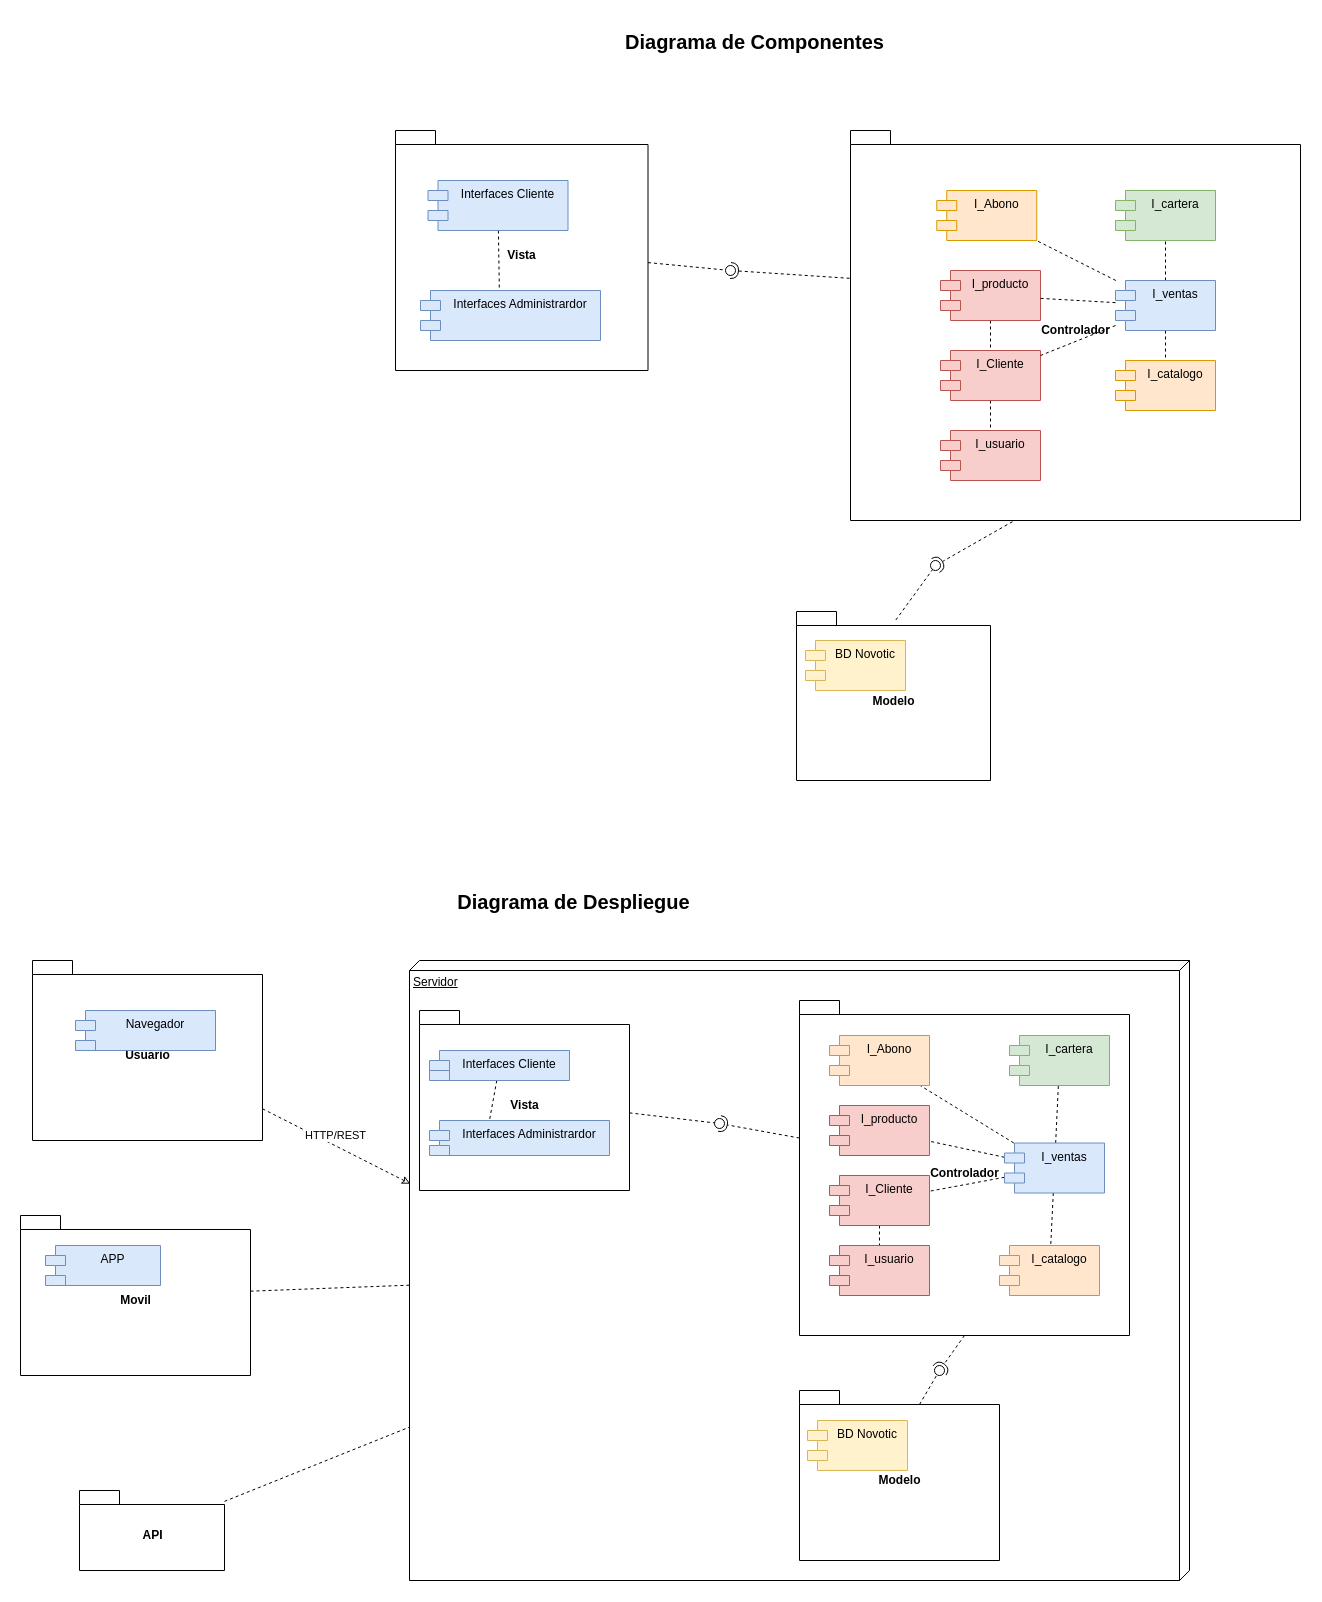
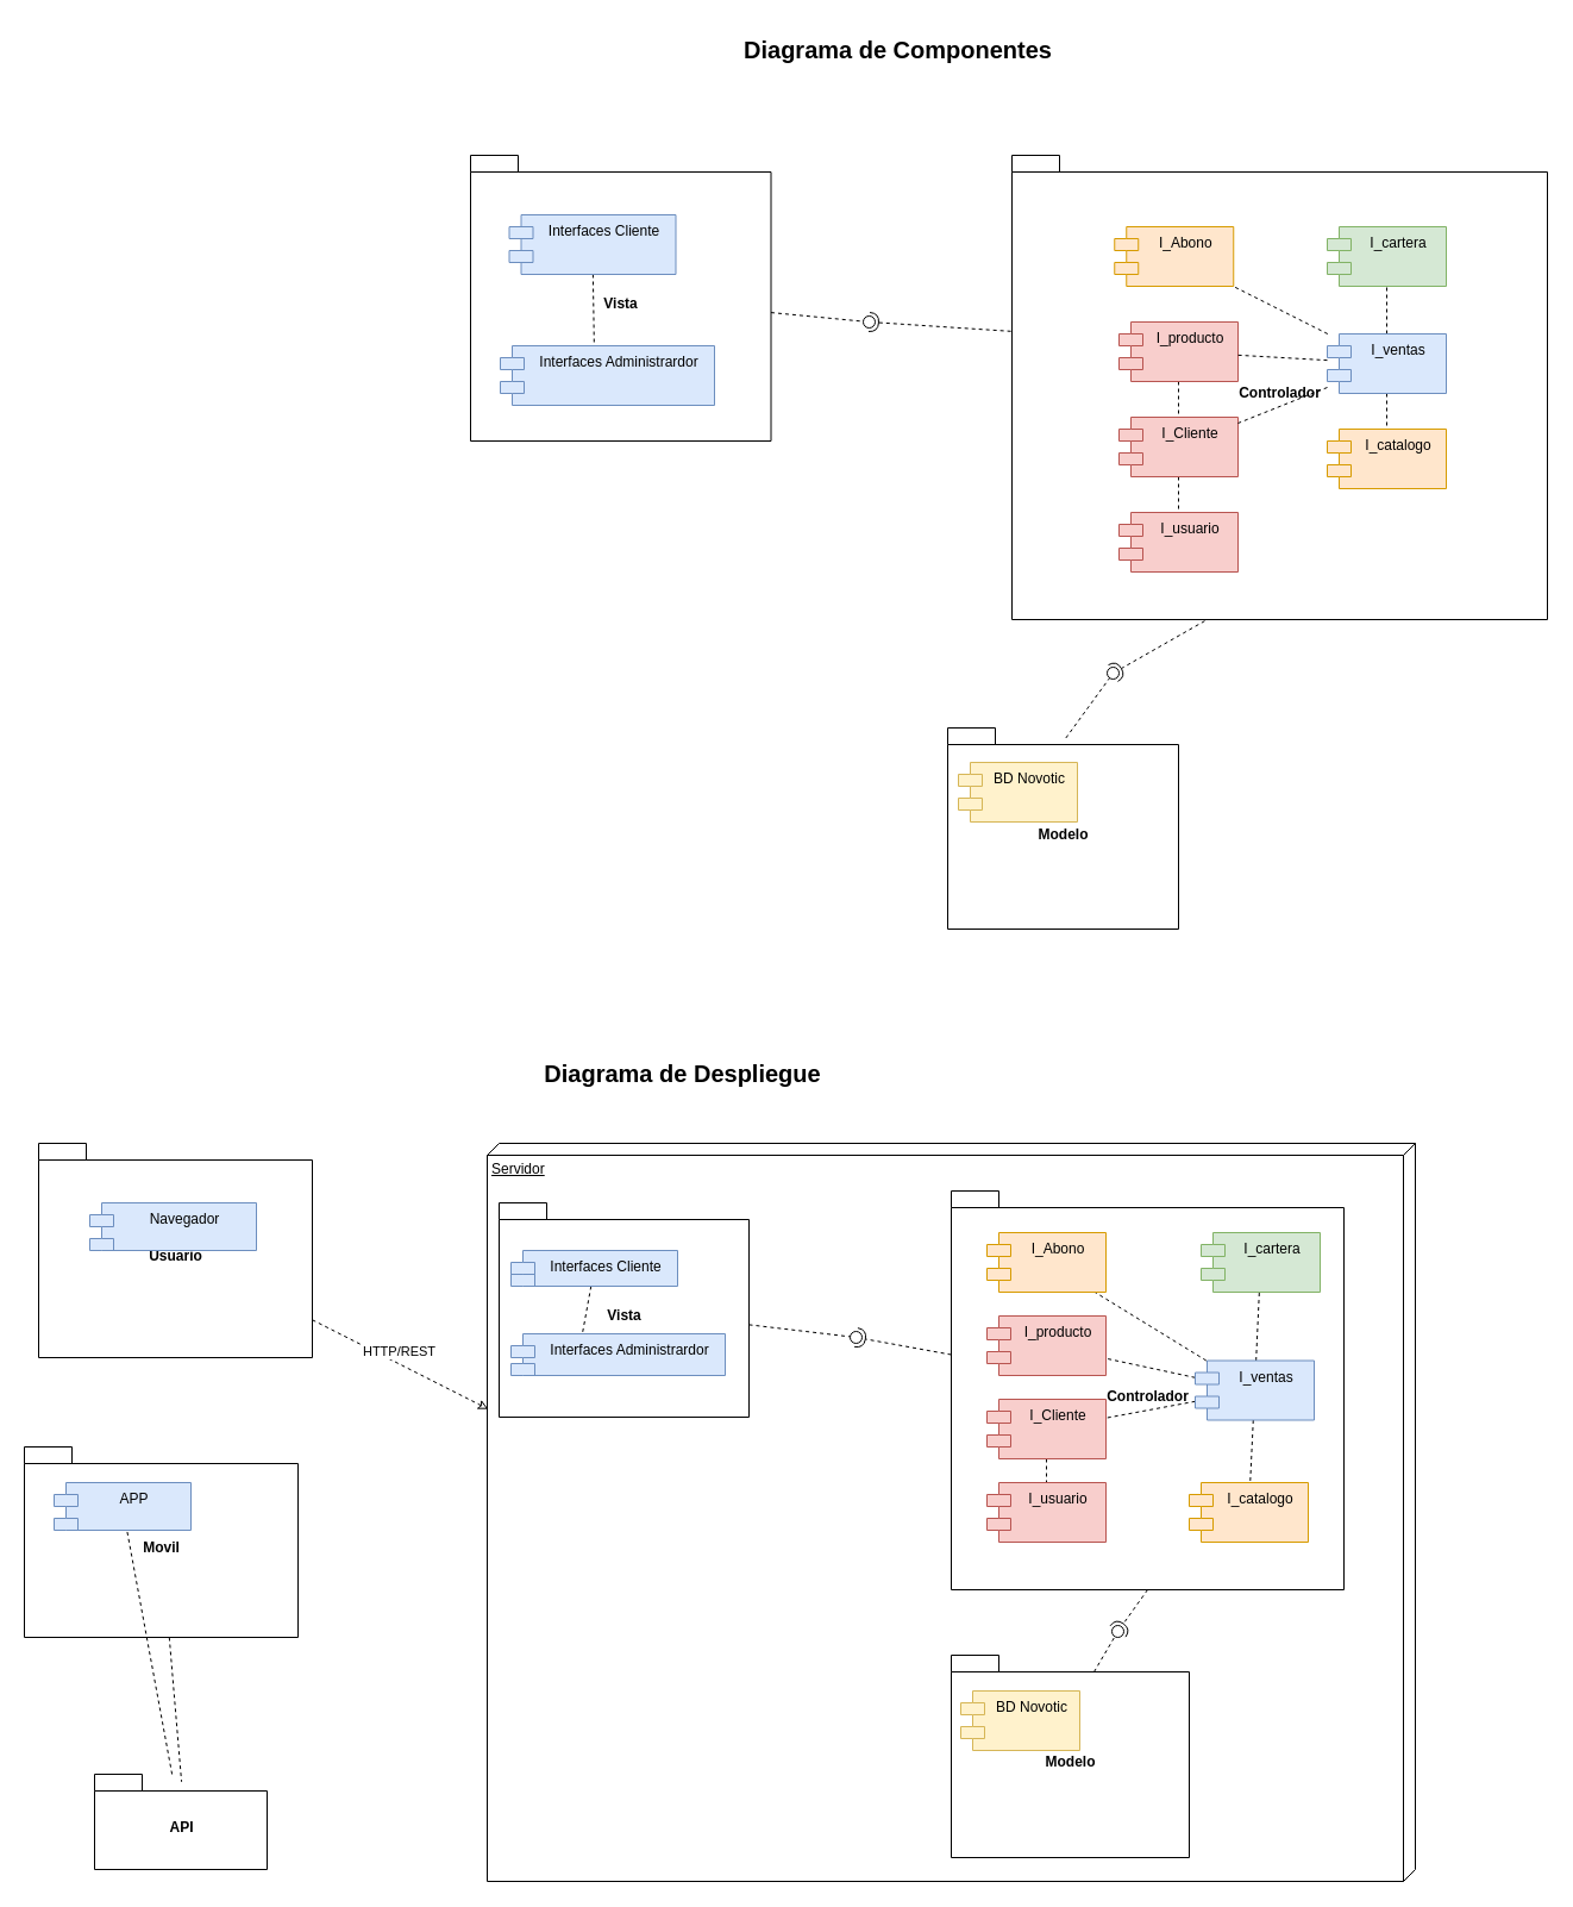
  <mxCell id="0" />
  <mxCell id="1" parent="0" />
  <mxCell id="2" value="Vista" style="shape=folder;fontStyle=1;spacingTop=10;tabWidth=40;tabHeight=14;tabPosition=left;html=1;" vertex="1" parent="1"><mxGeometry x="395" y="130" width="252.5" height="240" as="geometry" /></mxCell>
  <mxCell id="3" value="Controlador" style="shape=folder;fontStyle=1;spacingTop=10;tabWidth=40;tabHeight=14;tabPosition=left;html=1;" vertex="1" parent="1"><mxGeometry x="850" y="130" width="450" height="390" as="geometry" /></mxCell>
  <mxCell id="4" value="Modelo" style="shape=folder;fontStyle=1;spacingTop=10;tabWidth=40;tabHeight=14;tabPosition=left;html=1;" vertex="1" parent="1"><mxGeometry x="796" y="611" width="194" height="169" as="geometry" /></mxCell>
  <mxCell id="5" style="rounded=0;orthogonalLoop=1;jettySize=auto;html=1;dashed=1;endArrow=none;endFill=0;entryX=0.438;entryY=-0.016;entryDx=0;entryDy=0;entryPerimeter=0;" edge="1" parent="1" source="6" target="7"><mxGeometry relative="1" as="geometry" /></mxCell>
  <mxCell id="6" value="Interfaces Cliente&#10;" style="shape=module;align=left;spacingLeft=20;align=center;verticalAlign=top;fillColor=#dae8fc;strokeColor=#6c8ebf;" vertex="1" parent="1"><mxGeometry x="427.5" y="180" width="140" height="50" as="geometry" /></mxCell>
  <mxCell id="7" value="Interfaces Administrardor" style="shape=module;align=left;spacingLeft=20;align=center;verticalAlign=top;fillColor=#dae8fc;strokeColor=#6c8ebf;" vertex="1" parent="1"><mxGeometry x="420" y="290" width="180" height="50" as="geometry" /></mxCell>
  <mxCell id="8" value="I_catalogo" style="shape=module;align=left;spacingLeft=20;align=center;verticalAlign=top;fillColor=#ffe6cc;strokeColor=#d79b00;" vertex="1" parent="1"><mxGeometry x="1115" y="360" width="100" height="50" as="geometry" /></mxCell>
  <mxCell id="9" style="edgeStyle=none;rounded=0;orthogonalLoop=1;jettySize=auto;html=1;dashed=1;endArrow=none;endFill=0;" edge="1" parent="1" source="10" target="12"><mxGeometry relative="1" as="geometry" /></mxCell>
  <mxCell id="10" value="I_producto" style="shape=module;align=left;spacingLeft=20;align=center;verticalAlign=top;fillColor=#f8cecc;strokeColor=#b85450;" vertex="1" parent="1"><mxGeometry x="940" y="270" width="100" height="50" as="geometry" /></mxCell>
  <mxCell id="11" style="edgeStyle=none;rounded=0;orthogonalLoop=1;jettySize=auto;html=1;dashed=1;endArrow=none;endFill=0;" edge="1" parent="1" source="12" target="13"><mxGeometry relative="1" as="geometry" /></mxCell>
  <mxCell id="12" value="I_Cliente" style="shape=module;align=left;spacingLeft=20;align=center;verticalAlign=top;fillColor=#f8cecc;strokeColor=#b85450;" vertex="1" parent="1"><mxGeometry x="940" y="350" width="100" height="50" as="geometry" /></mxCell>
  <mxCell id="13" value="I_usuario" style="shape=module;align=left;spacingLeft=20;align=center;verticalAlign=top;fillColor=#f8cecc;strokeColor=#b85450;" vertex="1" parent="1"><mxGeometry x="940" y="430" width="100" height="50" as="geometry" /></mxCell>
  <mxCell id="14" style="edgeStyle=none;rounded=0;orthogonalLoop=1;jettySize=auto;html=1;dashed=1;endArrow=none;endFill=0;" edge="1" parent="1" source="19" target="8"><mxGeometry relative="1" as="geometry" /></mxCell>
  <mxCell id="15" style="edgeStyle=none;rounded=0;orthogonalLoop=1;jettySize=auto;html=1;dashed=1;endArrow=none;endFill=0;" edge="1" parent="1" source="19" target="21"><mxGeometry relative="1" as="geometry" /></mxCell>
  <mxCell id="16" style="edgeStyle=none;rounded=0;orthogonalLoop=1;jettySize=auto;html=1;dashed=1;endArrow=none;endFill=0;" edge="1" parent="1" source="19" target="10"><mxGeometry relative="1" as="geometry" /></mxCell>
  <mxCell id="17" style="edgeStyle=none;rounded=0;orthogonalLoop=1;jettySize=auto;html=1;dashed=1;endArrow=none;endFill=0;" edge="1" parent="1" source="19" target="20"><mxGeometry relative="1" as="geometry" /></mxCell>
  <mxCell id="18" style="edgeStyle=none;rounded=0;orthogonalLoop=1;jettySize=auto;html=1;dashed=1;endArrow=none;endFill=0;" edge="1" parent="1" source="19" target="12"><mxGeometry relative="1" as="geometry" /></mxCell>
  <mxCell id="19" value="I_ventas" style="shape=module;align=left;spacingLeft=20;align=center;verticalAlign=top;fillColor=#dae8fc;strokeColor=#6c8ebf;" vertex="1" parent="1"><mxGeometry x="1115" y="280" width="100" height="50" as="geometry" /></mxCell>
  <mxCell id="20" value="I_cartera" style="shape=module;align=left;spacingLeft=20;align=center;verticalAlign=top;fillColor=#d5e8d4;strokeColor=#82b366;" vertex="1" parent="1"><mxGeometry x="1115" y="190" width="100" height="50" as="geometry" /></mxCell>
  <mxCell id="21" value="I_Abono" style="shape=module;align=left;spacingLeft=20;align=center;verticalAlign=top;fillColor=#ffe6cc;strokeColor=#d79b00;" vertex="1" parent="1"><mxGeometry x="936.25" y="190" width="100" height="50" as="geometry" /></mxCell>
  <mxCell id="22" value="BD Novotic" style="shape=module;align=left;spacingLeft=20;align=center;verticalAlign=top;fillColor=#fff2cc;strokeColor=#d6b656;" vertex="1" parent="1"><mxGeometry x="805" y="640" width="100" height="50" as="geometry" /></mxCell>
  <mxCell id="23" value="Servidor" style="verticalAlign=top;align=left;spacingTop=8;spacingLeft=2;spacingRight=12;shape=cube;size=10;direction=south;fontStyle=4;html=1;" vertex="1" parent="1"><mxGeometry x="409" y="960" width="780" height="620" as="geometry" /></mxCell>
  <mxCell id="24" style="edgeStyle=none;rounded=0;orthogonalLoop=1;jettySize=auto;html=1;entryX=0.36;entryY=0.999;entryDx=0;entryDy=0;entryPerimeter=0;dashed=1;endArrow=classic;endFill=0;" edge="1" parent="1" source="26" target="23"><mxGeometry relative="1" as="geometry" /></mxCell>
  <mxCell id="25" value="HTTP/REST" style="edgeLabel;html=1;align=center;verticalAlign=middle;resizable=0;points=[];" vertex="1" connectable="0" parent="24"><mxGeometry x="-0.23" y="2" relative="1" as="geometry"><mxPoint x="15" y="-1" as="offset" /></mxGeometry></mxCell>
  <mxCell id="26" value="Usuario" style="shape=folder;fontStyle=1;spacingTop=10;tabWidth=40;tabHeight=14;tabPosition=left;html=1;" vertex="1" parent="1"><mxGeometry x="32" y="960" width="230" height="180" as="geometry" /></mxCell>
  <mxCell id="27" value="Navegador" style="shape=module;align=left;spacingLeft=20;align=center;verticalAlign=top;fillColor=#dae8fc;strokeColor=#6c8ebf;" vertex="1" parent="1"><mxGeometry x="75" y="1010" width="140" height="40" as="geometry" /></mxCell>
  <mxCell id="28" value="Controlador" style="shape=folder;fontStyle=1;spacingTop=10;tabWidth=40;tabHeight=14;tabPosition=left;html=1;" vertex="1" parent="1"><mxGeometry x="799" y="1000" width="330" height="335" as="geometry" /></mxCell>
  <mxCell id="29" value="I_catalogo" style="shape=module;align=left;spacingLeft=20;align=center;verticalAlign=top;fillColor=#ffe6cc;strokeColor=#d79b00;" vertex="1" parent="1"><mxGeometry x="999" y="1245" width="100" height="50" as="geometry" /></mxCell>
  <mxCell id="30" value="I_producto" style="shape=module;align=left;spacingLeft=20;align=center;verticalAlign=top;fillColor=#f8cecc;strokeColor=#b85450;" vertex="1" parent="1"><mxGeometry x="829" y="1105" width="100" height="50" as="geometry" /></mxCell>
  <mxCell id="31" style="edgeStyle=none;rounded=0;orthogonalLoop=1;jettySize=auto;html=1;dashed=1;endArrow=none;endFill=0;" edge="1" parent="1" source="32" target="33"><mxGeometry relative="1" as="geometry" /></mxCell>
  <mxCell id="32" value="I_Cliente" style="shape=module;align=left;spacingLeft=20;align=center;verticalAlign=top;fillColor=#f8cecc;strokeColor=#b85450;" vertex="1" parent="1"><mxGeometry x="829" y="1175" width="100" height="50" as="geometry" /></mxCell>
  <mxCell id="33" value="I_usuario" style="shape=module;align=left;spacingLeft=20;align=center;verticalAlign=top;fillColor=#f8cecc;strokeColor=#b85450;" vertex="1" parent="1"><mxGeometry x="829" y="1245" width="100" height="50" as="geometry" /></mxCell>
  <mxCell id="34" style="edgeStyle=none;rounded=0;orthogonalLoop=1;jettySize=auto;html=1;dashed=1;endArrow=none;endFill=0;" edge="1" parent="1" source="39" target="41"><mxGeometry relative="1" as="geometry" /></mxCell>
  <mxCell id="35" style="edgeStyle=none;rounded=0;orthogonalLoop=1;jettySize=auto;html=1;dashed=1;endArrow=none;endFill=0;" edge="1" parent="1" source="39" target="30"><mxGeometry relative="1" as="geometry" /></mxCell>
  <mxCell id="36" style="edgeStyle=none;rounded=0;orthogonalLoop=1;jettySize=auto;html=1;dashed=1;endArrow=none;endFill=0;" edge="1" parent="1" source="39" target="32"><mxGeometry relative="1" as="geometry" /></mxCell>
  <mxCell id="37" style="edgeStyle=none;rounded=0;orthogonalLoop=1;jettySize=auto;html=1;dashed=1;endArrow=none;endFill=0;" edge="1" parent="1" source="39" target="29"><mxGeometry relative="1" as="geometry" /></mxCell>
  <mxCell id="38" style="edgeStyle=none;rounded=0;orthogonalLoop=1;jettySize=auto;html=1;dashed=1;endArrow=none;endFill=0;" edge="1" parent="1" source="39" target="40"><mxGeometry relative="1" as="geometry" /></mxCell>
  <mxCell id="39" value="I_ventas" style="shape=module;align=left;spacingLeft=20;align=center;verticalAlign=top;fillColor=#dae8fc;strokeColor=#6c8ebf;" vertex="1" parent="1"><mxGeometry x="1004" y="1142.5" width="100" height="50" as="geometry" /></mxCell>
  <mxCell id="40" value="I_cartera" style="shape=module;align=left;spacingLeft=20;align=center;verticalAlign=top;fillColor=#d5e8d4;strokeColor=#82b366;" vertex="1" parent="1"><mxGeometry x="1009" y="1035" width="100" height="50" as="geometry" /></mxCell>
  <mxCell id="41" value="I_Abono" style="shape=module;align=left;spacingLeft=20;align=center;verticalAlign=top;fillColor=#ffe6cc;strokeColor=#d79b00;" vertex="1" parent="1"><mxGeometry x="829" y="1035" width="100" height="50" as="geometry" /></mxCell>
  <mxCell id="42" value="Modelo" style="shape=folder;fontStyle=1;spacingTop=10;tabWidth=40;tabHeight=14;tabPosition=left;html=1;" vertex="1" parent="1"><mxGeometry x="799" y="1390" width="200" height="170" as="geometry" /></mxCell>
  <mxCell id="43" value="BD Novotic" style="shape=module;align=left;spacingLeft=20;align=center;verticalAlign=top;fillColor=#fff2cc;strokeColor=#d6b656;" vertex="1" parent="1"><mxGeometry x="807" y="1420" width="100" height="50" as="geometry" /></mxCell>
- <mxCell id="44" style="edgeStyle=none;rounded=0;orthogonalLoop=1;jettySize=auto;html=1;dashed=1;endArrow=none;endFill=0;" edge="1" parent="1" source="45" target="23"><mxGeometry relative="1" as="geometry" /></mxCell>
+ <mxCell id="44" style="edgeStyle=none;rounded=0;orthogonalLoop=1;jettySize=auto;html=1;dashed=1;endArrow=none;endFill=0;entryX=0.504;entryY=0.079;entryDx=0;entryDy=0;entryPerimeter=0;" edge="1" parent="1" source="45" target="58"><mxGeometry relative="1" as="geometry" /></mxCell>
  <mxCell id="45" value="Movil" style="shape=folder;fontStyle=1;spacingTop=10;tabWidth=40;tabHeight=14;tabPosition=left;html=1;" vertex="1" parent="1"><mxGeometry x="20" y="1215" width="230" height="160" as="geometry" /></mxCell>
  <mxCell id="46" value="APP" style="shape=module;align=left;spacingLeft=20;align=center;verticalAlign=top;fillColor=#dae8fc;strokeColor=#6c8ebf;" vertex="1" parent="1"><mxGeometry x="45" y="1245" width="115" height="40" as="geometry" /></mxCell>
  <mxCell id="47" value="Vista" style="shape=folder;fontStyle=1;spacingTop=10;tabWidth=40;tabHeight=14;tabPosition=left;html=1;" vertex="1" parent="1"><mxGeometry x="419" y="1010" width="210" height="180" as="geometry" /></mxCell>
  <mxCell id="48" style="edgeStyle=none;rounded=0;orthogonalLoop=1;jettySize=auto;html=1;entryX=0.333;entryY=0;entryDx=0;entryDy=0;entryPerimeter=0;dashed=1;endArrow=none;endFill=0;" edge="1" parent="1" source="49" target="50"><mxGeometry relative="1" as="geometry" /></mxCell>
  <mxCell id="49" value="Interfaces Cliente&#10;" style="shape=module;align=left;spacingLeft=20;align=center;verticalAlign=top;fillColor=#dae8fc;strokeColor=#6c8ebf;" vertex="1" parent="1"><mxGeometry x="429" y="1050" width="140" height="30" as="geometry" /></mxCell>
  <mxCell id="50" value="Interfaces Administrardor" style="shape=module;align=left;spacingLeft=20;align=center;verticalAlign=top;fillColor=#dae8fc;strokeColor=#6c8ebf;" vertex="1" parent="1"><mxGeometry x="429" y="1120" width="180" height="35" as="geometry" /></mxCell>
  <mxCell id="51" value="" style="rounded=0;orthogonalLoop=1;jettySize=auto;html=1;endArrow=none;endFill=0;sketch=0;sourcePerimeterSpacing=0;targetPerimeterSpacing=0;dashed=1;" edge="1" target="53" parent="1" source="47"><mxGeometry relative="1" as="geometry"><mxPoint x="699" y="1123" as="sourcePoint" /></mxGeometry></mxCell>
  <mxCell id="52" value="" style="rounded=0;orthogonalLoop=1;jettySize=auto;html=1;endArrow=halfCircle;endFill=0;entryX=0.5;entryY=0.5;endSize=6;strokeWidth=1;sketch=0;dashed=1;" edge="1" target="53" parent="1" source="28"><mxGeometry relative="1" as="geometry"><mxPoint x="739" y="1123" as="sourcePoint" /></mxGeometry></mxCell>
  <mxCell id="53" value="" style="ellipse;whiteSpace=wrap;html=1;align=center;aspect=fixed;resizable=0;points=[];outlineConnect=0;sketch=0;" vertex="1" parent="1"><mxGeometry x="714" y="1118" width="10" height="10" as="geometry" /></mxCell>
  <mxCell id="54" value="" style="rounded=0;orthogonalLoop=1;jettySize=auto;html=1;endArrow=none;endFill=0;sketch=0;sourcePerimeterSpacing=0;targetPerimeterSpacing=0;dashed=1;exitX=0;exitY=0;exitDx=120;exitDy=14;exitPerimeter=0;" edge="1" target="56" parent="1" source="42"><mxGeometry relative="1" as="geometry"><mxPoint x="919" y="1370" as="sourcePoint" /></mxGeometry></mxCell>
  <mxCell id="55" value="" style="rounded=0;orthogonalLoop=1;jettySize=auto;html=1;endArrow=halfCircle;endFill=0;entryX=0.5;entryY=0.5;endSize=6;strokeWidth=1;sketch=0;dashed=1;exitX=0.5;exitY=1;exitDx=0;exitDy=0;exitPerimeter=0;" edge="1" target="56" parent="1" source="28"><mxGeometry relative="1" as="geometry"><mxPoint x="959" y="1370" as="sourcePoint" /></mxGeometry></mxCell>
  <mxCell id="56" value="" style="ellipse;whiteSpace=wrap;html=1;align=center;aspect=fixed;resizable=0;points=[];outlineConnect=0;sketch=0;" vertex="1" parent="1"><mxGeometry x="934" y="1365" width="10" height="10" as="geometry" /></mxCell>
- <mxCell id="57" style="edgeStyle=none;rounded=0;orthogonalLoop=1;jettySize=auto;html=1;dashed=1;endArrow=none;endFill=0;" edge="1" parent="1" source="58" target="23"><mxGeometry relative="1" as="geometry" /></mxCell>
+ <mxCell id="57" style="edgeStyle=none;rounded=0;orthogonalLoop=1;jettySize=auto;html=1;dashed=1;endArrow=none;endFill=0;" edge="1" parent="1" source="58" target="46"><mxGeometry relative="1" as="geometry" /></mxCell>
  <mxCell id="58" value="API" style="shape=folder;fontStyle=1;spacingTop=10;tabWidth=40;tabHeight=14;tabPosition=left;html=1;" vertex="1" parent="1"><mxGeometry x="79" y="1490" width="145" height="80" as="geometry" /></mxCell>
  <mxCell id="59" value="" style="rounded=0;orthogonalLoop=1;jettySize=auto;html=1;endArrow=none;endFill=0;sketch=0;sourcePerimeterSpacing=0;targetPerimeterSpacing=0;dashed=1;" edge="1" target="61" parent="1" source="2"><mxGeometry relative="1" as="geometry"><mxPoint x="710" y="270" as="sourcePoint" /></mxGeometry></mxCell>
  <mxCell id="60" value="" style="rounded=0;orthogonalLoop=1;jettySize=auto;html=1;endArrow=halfCircle;endFill=0;entryX=0.5;entryY=0.5;endSize=6;strokeWidth=1;sketch=0;dashed=1;exitX=-0.002;exitY=0.379;exitDx=0;exitDy=0;exitPerimeter=0;" edge="1" target="61" parent="1" source="3"><mxGeometry relative="1" as="geometry"><mxPoint x="750" y="270" as="sourcePoint" /></mxGeometry></mxCell>
  <mxCell id="61" value="" style="ellipse;whiteSpace=wrap;html=1;align=center;aspect=fixed;resizable=0;points=[];outlineConnect=0;sketch=0;" vertex="1" parent="1"><mxGeometry x="725" y="265" width="10" height="10" as="geometry" /></mxCell>
  <mxCell id="62" value="" style="rounded=0;orthogonalLoop=1;jettySize=auto;html=1;endArrow=none;endFill=0;sketch=0;sourcePerimeterSpacing=0;targetPerimeterSpacing=0;dashed=1;exitX=0.512;exitY=0.05;exitDx=0;exitDy=0;exitPerimeter=0;" edge="1" target="64" parent="1" source="4"><mxGeometry relative="1" as="geometry"><mxPoint x="915" y="565" as="sourcePoint" /></mxGeometry></mxCell>
  <mxCell id="63" value="" style="rounded=0;orthogonalLoop=1;jettySize=auto;html=1;endArrow=halfCircle;endFill=0;entryX=0.5;entryY=0.5;endSize=6;strokeWidth=1;sketch=0;dashed=1;exitX=0.36;exitY=1.003;exitDx=0;exitDy=0;exitPerimeter=0;" edge="1" target="64" parent="1" source="3"><mxGeometry relative="1" as="geometry"><mxPoint x="955" y="565" as="sourcePoint" /></mxGeometry></mxCell>
  <mxCell id="64" value="" style="ellipse;whiteSpace=wrap;html=1;align=center;aspect=fixed;resizable=0;points=[];outlineConnect=0;sketch=0;" vertex="1" parent="1"><mxGeometry x="930" y="560" width="10" height="10" as="geometry" /></mxCell>
  <mxCell id="65" value="Diagrama de Componentes" style="text;align=center;fontStyle=1;verticalAlign=middle;spacingLeft=3;spacingRight=3;strokeColor=none;rotatable=0;points=[[0,0.5],[1,0.5]];portConstraint=eastwest;spacing=3;fontSize=20;" vertex="1" parent="1"><mxGeometry x="709" y="20" width="91" height="40" as="geometry" /></mxCell>
  <mxCell id="66" value="Diagrama de Despliegue" style="text;align=center;fontStyle=1;verticalAlign=middle;spacingLeft=3;spacingRight=3;strokeColor=none;rotatable=0;points=[[0,0.5],[1,0.5]];portConstraint=eastwest;spacing=3;fontSize=20;" vertex="1" parent="1"><mxGeometry x="528" y="880" width="91" height="40" as="geometry" /></mxCell>
